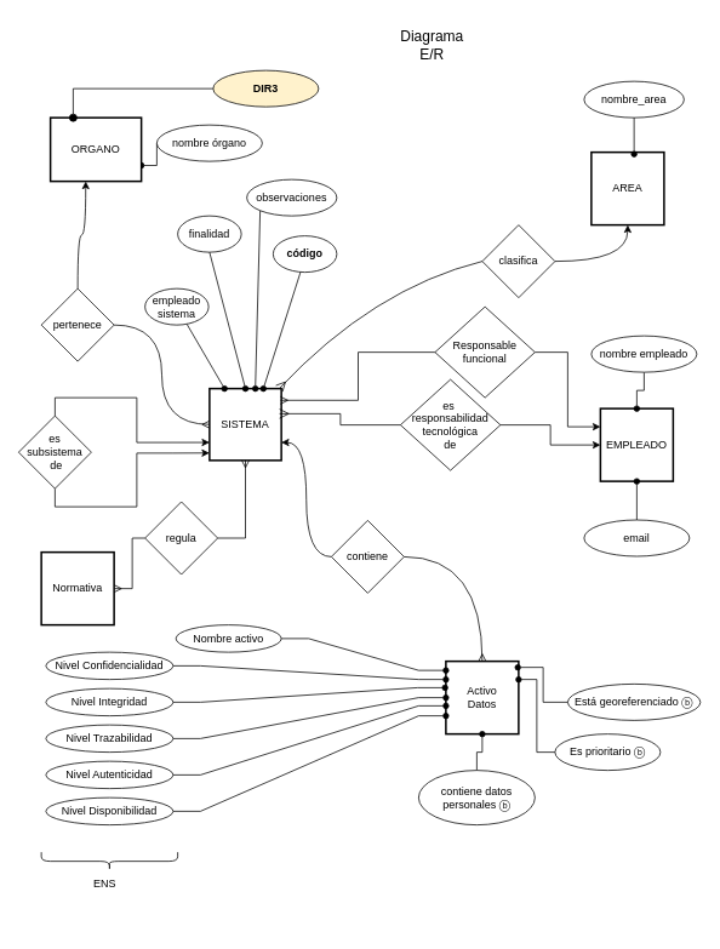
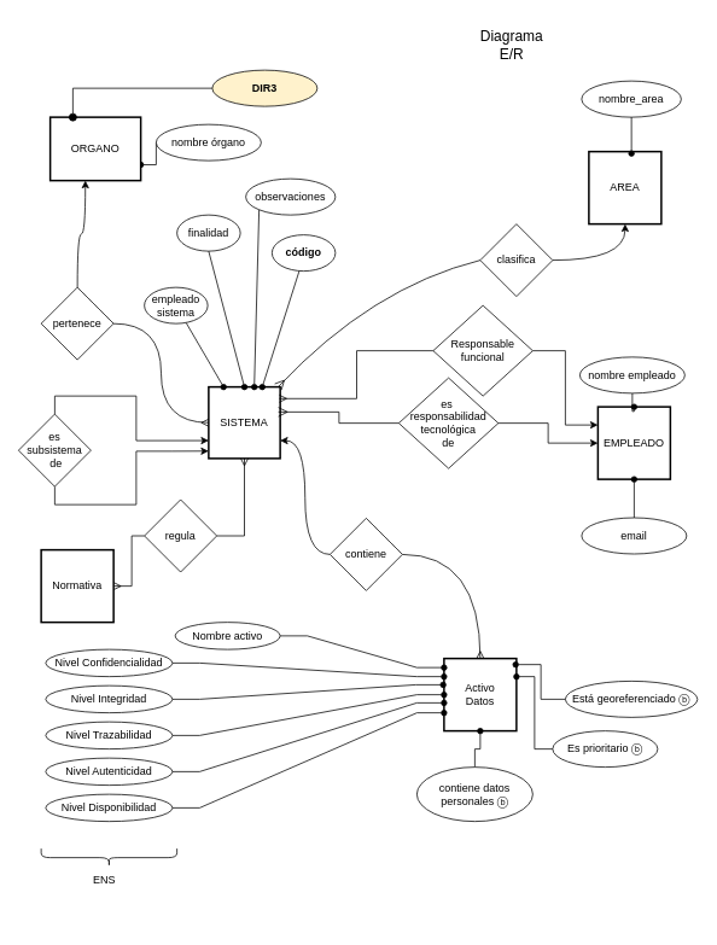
  <mxCell id="0" />
  <mxCell id="1" parent="0" />
  <mxCell id="2" value="" style="endArrow=none;html=1;rounded=0;strokeColor=none;edgeStyle=orthogonalEdgeStyle;curved=1;entryX=0;entryY=0.5;entryDx=0;entryDy=0;" parent="1" source="3" target="26" edge="1"><mxGeometry width="50" height="50" relative="1" as="geometry"><mxPoint x="305" y="299" as="sourcePoint" /><mxPoint x="450" y="427" as="targetPoint" /></mxGeometry></mxCell>
  <mxCell id="3" value="SISTEMA" style="whiteSpace=wrap;html=1;aspect=fixed;strokeWidth=2;" parent="1" vertex="1"><mxGeometry x="230" y="427" width="79" height="79" as="geometry" /></mxCell>
  <mxCell id="4" value="&lt;div&gt;finalidad&lt;/div&gt;" style="ellipse;whiteSpace=wrap;html=1;" parent="1" vertex="1"><mxGeometry x="195" y="237" width="70" height="40" as="geometry" /></mxCell>
  <mxCell id="5" value="observaciones" style="ellipse;whiteSpace=wrap;html=1;" parent="1" vertex="1"><mxGeometry x="271" y="197" width="99" height="40" as="geometry" /></mxCell>
  <mxCell id="6" style="edgeStyle=orthogonalEdgeStyle;rounded=0;orthogonalLoop=1;jettySize=auto;html=1;exitX=1;exitY=0.75;exitDx=0;exitDy=0;entryX=0;entryY=0.5;entryDx=0;entryDy=0;endArrow=none;startFill=1;endFill=0;startArrow=oval;" parent="1" source="7" target="9" edge="1"><mxGeometry relative="1" as="geometry" /></mxCell>
  <mxCell id="7" value="ORGANO" style="whiteSpace=wrap;html=1;aspect=fixed;strokeWidth=2;" parent="1" vertex="1"><mxGeometry x="55" y="129" width="100" height="70" as="geometry" /></mxCell>
  <mxCell id="8" value="&lt;div&gt;pertenece&lt;/div&gt;" style="rhombus;whiteSpace=wrap;html=1;" parent="1" vertex="1"><mxGeometry x="45" y="317" width="80" height="80" as="geometry" /></mxCell>
  <mxCell id="9" value="&lt;div&gt;nombre órgano&lt;/div&gt;" style="ellipse;whiteSpace=wrap;html=1;" parent="1" vertex="1"><mxGeometry x="172" y="137" width="116" height="40" as="geometry" /></mxCell>
  <mxCell id="10" value="" style="endArrow=ERmany;html=1;rounded=0;entryX=0;entryY=0.5;entryDx=0;entryDy=0;exitX=1;exitY=0.5;exitDx=0;exitDy=0;edgeStyle=orthogonalEdgeStyle;curved=1;startArrow=none;startFill=0;endFill=0;" parent="1" source="8" target="3" edge="1"><mxGeometry width="50" height="50" relative="1" as="geometry"><mxPoint x="615" y="339" as="sourcePoint" /><mxPoint x="665" y="289" as="targetPoint" /></mxGeometry></mxCell>
  <mxCell id="11" value="" style="endArrow=none;html=1;rounded=0;entryX=0.5;entryY=0;entryDx=0;entryDy=0;exitX=0.388;exitY=1;exitDx=0;exitDy=0;startArrow=classic;startFill=1;endFill=0;edgeStyle=orthogonalEdgeStyle;curved=1;exitPerimeter=0;" parent="1" source="7" target="8" edge="1"><mxGeometry width="50" height="50" relative="1" as="geometry"><mxPoint x="165" y="339" as="sourcePoint" /><mxPoint x="225" y="299" as="targetPoint" /></mxGeometry></mxCell>
  <mxCell id="12" value="&lt;div&gt;&lt;br&gt;&lt;/div&gt;&lt;div&gt;&lt;br&gt;&lt;/div&gt;" style="edgeLabel;html=1;align=center;verticalAlign=middle;resizable=0;points=[];" parent="11" connectable="0" vertex="1"><mxGeometry x="0.522" y="-3" relative="1" as="geometry"><mxPoint as="offset" /></mxGeometry></mxCell>
  <mxCell id="13" style="edgeStyle=none;curved=1;rounded=0;orthogonalLoop=1;jettySize=auto;html=1;fontSize=12;startSize=8;endSize=8;exitX=0;exitY=0.5;exitDx=0;exitDy=0;exitPerimeter=0;endArrow=ERmany;endFill=0;" parent="1" source="14" target="3" edge="1"><mxGeometry relative="1" as="geometry"><mxPoint x="330" y="427" as="targetPoint" /><mxPoint x="520" y="287" as="sourcePoint" /><Array as="points"><mxPoint x="410" y="317" /></Array></mxGeometry></mxCell>
  <mxCell id="14" value="clasifica" style="rhombus;whiteSpace=wrap;html=1;" parent="1" vertex="1"><mxGeometry x="530" y="247" width="80" height="80" as="geometry" /></mxCell>
  <mxCell id="15" value="AREA" style="whiteSpace=wrap;html=1;aspect=fixed;strokeWidth=2;" parent="1" vertex="1"><mxGeometry x="650" y="167" width="80" height="80" as="geometry" /></mxCell>
  <mxCell id="16" value="nombre_area" style="ellipse;whiteSpace=wrap;html=1;" parent="1" vertex="1"><mxGeometry x="642" y="89" width="110" height="40" as="geometry" /></mxCell>
  <mxCell id="17" value="" style="endArrow=none;html=1;rounded=0;exitX=0.588;exitY=0.025;exitDx=0;exitDy=0;exitPerimeter=0;entryX=0.5;entryY=1;entryDx=0;entryDy=0;endFill=0;startArrow=oval;startFill=1;" parent="1" source="15" target="16" edge="1"><mxGeometry width="50" height="50" relative="1" as="geometry"><mxPoint x="615" y="339" as="sourcePoint" /><mxPoint x="665" y="289" as="targetPoint" /></mxGeometry></mxCell>
  <mxCell id="18" value="" style="endArrow=none;html=1;rounded=0;exitX=0.5;exitY=0;exitDx=0;exitDy=0;entryX=0.5;entryY=1;entryDx=0;entryDy=0;endFill=0;startArrow=oval;startFill=1;" parent="1" source="3" target="4" edge="1"><mxGeometry width="50" height="50" relative="1" as="geometry"><mxPoint x="225" y="259" as="sourcePoint" /><mxPoint x="181" y="226" as="targetPoint" /></mxGeometry></mxCell>
  <mxCell id="19" value="" style="endArrow=none;html=1;rounded=0;exitX=0.638;exitY=0;exitDx=0;exitDy=0;entryX=0;entryY=1;entryDx=0;entryDy=0;exitPerimeter=0;endFill=0;startArrow=oval;startFill=1;" parent="1" source="3" target="5" edge="1"><mxGeometry width="50" height="50" relative="1" as="geometry"><mxPoint x="257" y="256" as="sourcePoint" /><mxPoint x="260" y="199" as="targetPoint" /></mxGeometry></mxCell>
  <mxCell id="20" value="" style="endArrow=classic;html=1;rounded=0;exitX=1;exitY=0.5;exitDx=0;exitDy=0;entryX=0.5;entryY=1;entryDx=0;entryDy=0;endFill=1;edgeStyle=orthogonalEdgeStyle;curved=1;" parent="1" source="14" target="15" edge="1"><mxGeometry width="50" height="50" relative="1" as="geometry"><mxPoint x="305" y="299" as="sourcePoint" /><mxPoint x="455" y="299" as="targetPoint" /></mxGeometry></mxCell>
- <mxCell id="21" value="&lt;font style=&quot;font-size: 16px;&quot;&gt;Diagrama E/R&lt;/font&gt;" style="text;strokeColor=none;align=center;fillColor=none;html=1;verticalAlign=middle;whiteSpace=wrap;rounded=0;" parent="1" vertex="1"><mxGeometry x="430" y="20" width="90" height="57" as="geometry" /></mxCell>
+ <mxCell id="21" value="&lt;font style=&quot;font-size: 16px;&quot;&gt;Diagrama E/R&lt;/font&gt;" style="text;strokeColor=none;align=center;fillColor=none;html=1;verticalAlign=middle;whiteSpace=wrap;rounded=0;" parent="1" vertex="1"><mxGeometry x="520" y="20" width="90" height="57" as="geometry" /></mxCell>
  <mxCell id="22" value="código" style="ellipse;whiteSpace=wrap;html=1;fontStyle=1" parent="1" vertex="1"><mxGeometry x="300" y="259" width="70" height="40" as="geometry" /></mxCell>
  <mxCell id="23" value="" style="endArrow=none;html=1;rounded=0;endFill=0;startArrow=oval;startFill=1;exitX=0.75;exitY=0;exitDx=0;exitDy=0;" parent="1" source="3" edge="1"><mxGeometry width="50" height="50" relative="1" as="geometry"><mxPoint x="293" y="260" as="sourcePoint" /><mxPoint x="330" y="299" as="targetPoint" /></mxGeometry></mxCell>
  <mxCell id="24" style="edgeStyle=elbowEdgeStyle;rounded=0;orthogonalLoop=1;jettySize=auto;html=1;entryX=0.975;entryY=0.35;entryDx=0;entryDy=0;fontSize=12;startSize=8;endSize=8;endArrow=ERmany;endFill=0;startArrow=none;startFill=0;entryPerimeter=0;" parent="1" source="26" target="3" edge="1"><mxGeometry relative="1" as="geometry" /></mxCell>
  <mxCell id="25" style="edgeStyle=elbowEdgeStyle;rounded=0;orthogonalLoop=1;jettySize=auto;html=1;entryX=0;entryY=0.5;entryDx=0;entryDy=0;exitX=1;exitY=0.5;exitDx=0;exitDy=0;" parent="1" source="26" target="27" edge="1"><mxGeometry relative="1" as="geometry"><Array as="points"><mxPoint x="605" y="489" /></Array></mxGeometry></mxCell>
  <mxCell id="26" value="&lt;div&gt;es&amp;nbsp;&lt;/div&gt;&lt;div&gt;responsabilidad&lt;/div&gt;&lt;div&gt;tecnológica&lt;/div&gt;&lt;div&gt;de&lt;/div&gt;" style="rhombus;whiteSpace=wrap;html=1;" parent="1" vertex="1"><mxGeometry x="440" y="417" width="110" height="100" as="geometry" /></mxCell>
  <mxCell id="27" value="EMPLEADO" style="whiteSpace=wrap;html=1;aspect=fixed;strokeWidth=2;" parent="1" vertex="1"><mxGeometry x="660" y="449" width="80" height="80" as="geometry" /></mxCell>
  <mxCell id="28" style="edgeStyle=orthogonalEdgeStyle;rounded=0;orthogonalLoop=1;jettySize=auto;html=1;entryX=0.25;entryY=0;entryDx=0;entryDy=0;fontSize=12;startSize=8;endSize=8;endArrow=oval;endFill=1;" parent="1" source="29" target="7" edge="1"><mxGeometry relative="1" as="geometry" /></mxCell>
  <mxCell id="29" value="DIR3" style="ellipse;whiteSpace=wrap;html=1;fontStyle=1;fillColor=#fff2cc;" parent="1" vertex="1"><mxGeometry x="234" y="77" width="116" height="40" as="geometry" /></mxCell>
  <mxCell id="30" style="edgeStyle=orthogonalEdgeStyle;rounded=0;orthogonalLoop=1;jettySize=auto;html=1;entryX=0.5;entryY=0;entryDx=0;entryDy=0;endArrow=oval;startFill=0;endFill=1;" parent="1" source="31" target="27" edge="1"><mxGeometry relative="1" as="geometry" /></mxCell>
- <mxCell id="31" value="&lt;div&gt;nombre empleado&lt;/div&gt;" style="ellipse;whiteSpace=wrap;html=1;" parent="1" vertex="1"><mxGeometry x="650" y="369" width="116" height="40" as="geometry" /></mxCell>
+ <mxCell id="31" value="&lt;div&gt;nombre empleado&lt;/div&gt;" style="ellipse;whiteSpace=wrap;html=1;" parent="1" vertex="1"><mxGeometry x="640" y="394" width="116" height="40" as="geometry" /></mxCell>
  <mxCell id="32" style="edgeStyle=orthogonalEdgeStyle;rounded=0;orthogonalLoop=1;jettySize=auto;html=1;entryX=0.5;entryY=1;entryDx=0;entryDy=0;endArrow=oval;startFill=0;endFill=1;" parent="1" source="33" target="27" edge="1"><mxGeometry relative="1" as="geometry" /></mxCell>
  <mxCell id="33" value="&lt;div&gt;email&lt;/div&gt;" style="ellipse;whiteSpace=wrap;html=1;" parent="1" vertex="1"><mxGeometry x="642" y="571.5" width="116" height="40" as="geometry" /></mxCell>
  <mxCell id="34" value="&lt;div&gt;Activo&lt;/div&gt;&lt;div&gt;Datos&lt;/div&gt;" style="whiteSpace=wrap;html=1;aspect=fixed;strokeWidth=2;" parent="1" vertex="1"><mxGeometry x="490" y="727" width="80" height="80" as="geometry" /></mxCell>
  <mxCell id="35" style="edgeStyle=orthogonalEdgeStyle;rounded=0;orthogonalLoop=1;jettySize=auto;html=1;entryX=1;entryY=0.75;entryDx=0;entryDy=0;curved=1;" parent="1" source="37" target="3" edge="1"><mxGeometry relative="1" as="geometry" /></mxCell>
  <mxCell id="36" style="edgeStyle=orthogonalEdgeStyle;rounded=0;orthogonalLoop=1;jettySize=auto;html=1;entryX=0.5;entryY=0;entryDx=0;entryDy=0;endArrow=ERmany;startFill=0;curved=1;startArrow=none;endFill=0;" parent="1" source="37" target="34" edge="1"><mxGeometry relative="1" as="geometry" /></mxCell>
  <mxCell id="37" value="contiene" style="rhombus;whiteSpace=wrap;html=1;" parent="1" vertex="1"><mxGeometry x="364" y="572" width="80" height="80" as="geometry" /></mxCell>
  <mxCell id="38" style="edgeStyle=entityRelationEdgeStyle;rounded=0;orthogonalLoop=1;jettySize=auto;html=1;endArrow=oval;endFill=1;" parent="1" source="39" edge="1"><mxGeometry relative="1" as="geometry"><mxPoint x="490" y="737" as="targetPoint" /></mxGeometry></mxCell>
  <mxCell id="39" value="&lt;div&gt;Nombre activo&lt;/div&gt;" style="ellipse;whiteSpace=wrap;html=1;" parent="1" vertex="1"><mxGeometry x="193" y="687" width="116" height="30" as="geometry" /></mxCell>
  <mxCell id="40" style="edgeStyle=entityRelationEdgeStyle;rounded=0;orthogonalLoop=1;jettySize=auto;html=1;entryX=0;entryY=0.25;entryDx=0;entryDy=0;endArrow=oval;endFill=1;" parent="1" source="41" target="34" edge="1"><mxGeometry relative="1" as="geometry" /></mxCell>
  <mxCell id="41" value="&lt;div&gt;Nivel Confidencialidad&lt;/div&gt;" style="ellipse;whiteSpace=wrap;html=1;" parent="1" vertex="1"><mxGeometry x="50" y="717" width="140" height="30" as="geometry" /></mxCell>
  <mxCell id="42" value="" style="endArrow=none;html=1;rounded=0;endFill=0;startArrow=oval;startFill=1;" parent="1" source="3" target="43" edge="1"><mxGeometry width="50" height="50" relative="1" as="geometry"><mxPoint x="284" y="427" as="sourcePoint" /><mxPoint x="330" y="299" as="targetPoint" /></mxGeometry></mxCell>
  <mxCell id="43" value="empleado sistema" style="ellipse;whiteSpace=wrap;html=1;" parent="1" vertex="1"><mxGeometry x="159" y="317" width="70" height="40" as="geometry" /></mxCell>
  <mxCell id="44" style="edgeStyle=orthogonalEdgeStyle;rounded=0;orthogonalLoop=1;jettySize=auto;html=1;entryX=0.5;entryY=1;entryDx=0;entryDy=0;endArrow=oval;endFill=1;" parent="1" source="45" target="34" edge="1"><mxGeometry relative="1" as="geometry" /></mxCell>
  <mxCell id="45" value="contiene datos personales&amp;nbsp;&lt;span style=&quot;background-color: transparent; color: light-dark(rgb(0, 0, 0), rgb(255, 255, 255));&quot;&gt;ⓑ&lt;/span&gt;" style="ellipse;whiteSpace=wrap;html=1;" parent="1" vertex="1"><mxGeometry x="460" y="847" width="128" height="60" as="geometry" /></mxCell>
  <mxCell id="46" value="&lt;div&gt;Nivel Integridad&lt;/div&gt;" style="ellipse;whiteSpace=wrap;html=1;" parent="1" vertex="1"><mxGeometry x="50" y="757" width="140" height="30" as="geometry" /></mxCell>
  <mxCell id="47" style="edgeStyle=entityRelationEdgeStyle;rounded=0;orthogonalLoop=1;jettySize=auto;html=1;entryX=-0.012;entryY=0.363;entryDx=0;entryDy=0;entryPerimeter=0;endArrow=oval;endFill=1;" parent="1" source="46" target="34" edge="1"><mxGeometry relative="1" as="geometry"><mxPoint x="440" y="781" as="targetPoint" /></mxGeometry></mxCell>
  <mxCell id="48" style="edgeStyle=entityRelationEdgeStyle;rounded=0;orthogonalLoop=1;jettySize=auto;html=1;entryX=0;entryY=0.5;entryDx=0;entryDy=0;endArrow=oval;endFill=1;" parent="1" source="49" target="34" edge="1"><mxGeometry relative="1" as="geometry" /></mxCell>
  <mxCell id="49" value="&lt;div&gt;Nivel Trazabilidad&lt;/div&gt;" style="ellipse;whiteSpace=wrap;html=1;" parent="1" vertex="1"><mxGeometry x="50" y="797" width="140" height="30" as="geometry" /></mxCell>
  <mxCell id="50" value="&lt;div&gt;Nivel Autenticidad&lt;/div&gt;" style="ellipse;whiteSpace=wrap;html=1;" parent="1" vertex="1"><mxGeometry x="50" y="837" width="140" height="30" as="geometry" /></mxCell>
  <mxCell id="51" style="edgeStyle=entityRelationEdgeStyle;rounded=0;orthogonalLoop=1;jettySize=auto;html=1;endArrow=oval;endFill=1;elbow=vertical;" parent="1" source="50" edge="1"><mxGeometry relative="1" as="geometry"><mxPoint x="490" y="776" as="targetPoint" /></mxGeometry></mxCell>
  <mxCell id="52" style="edgeStyle=entityRelationEdgeStyle;rounded=0;orthogonalLoop=1;jettySize=auto;html=1;entryX=0;entryY=0.75;entryDx=0;entryDy=0;endArrow=oval;endFill=1;exitX=1;exitY=0.5;exitDx=0;exitDy=0;" parent="1" source="53" target="34" edge="1"><mxGeometry relative="1" as="geometry" /></mxCell>
  <mxCell id="53" value="&lt;div&gt;Nivel Disponibilidad&lt;/div&gt;" style="ellipse;whiteSpace=wrap;html=1;" parent="1" vertex="1"><mxGeometry x="50" y="877" width="140" height="30" as="geometry" /></mxCell>
  <mxCell id="54" value="" style="shape=curlyBracket;whiteSpace=wrap;html=1;rounded=1;labelPosition=left;verticalLabelPosition=middle;align=right;verticalAlign=middle;rotation=-90;" parent="1" vertex="1"><mxGeometry x="110" y="872" width="20" height="150" as="geometry" /></mxCell>
  <mxCell id="55" value="ENS" style="text;html=1;align=center;verticalAlign=middle;whiteSpace=wrap;rounded=0;" parent="1" vertex="1"><mxGeometry x="85" y="957" width="60" height="30" as="geometry" /></mxCell>
  <mxCell id="56" style="edgeStyle=orthogonalEdgeStyle;rounded=0;orthogonalLoop=1;jettySize=auto;html=1;entryX=0;entryY=0.25;entryDx=0;entryDy=0;" parent="1" source="57" target="27" edge="1"><mxGeometry relative="1" as="geometry" /></mxCell>
  <mxCell id="57" value="&lt;div&gt;Responsable&lt;/div&gt;&lt;div&gt;funcional&lt;/div&gt;" style="rhombus;whiteSpace=wrap;html=1;" parent="1" vertex="1"><mxGeometry x="478" y="337" width="110" height="100" as="geometry" /></mxCell>
  <mxCell id="58" style="edgeStyle=orthogonalEdgeStyle;rounded=0;orthogonalLoop=1;jettySize=auto;html=1;entryX=0.988;entryY=0.163;entryDx=0;entryDy=0;entryPerimeter=0;startArrow=none;startFill=0;endArrow=ERmany;endFill=0;" parent="1" source="57" target="3" edge="1"><mxGeometry relative="1" as="geometry" /></mxCell>
  <mxCell id="59" style="edgeStyle=orthogonalEdgeStyle;rounded=0;orthogonalLoop=1;jettySize=auto;html=1;entryX=0;entryY=0.5;entryDx=0;entryDy=0;startArrow=ERmany;startFill=0;endArrow=none;endFill=0;" parent="1" source="60" target="62" edge="1"><mxGeometry relative="1" as="geometry" /></mxCell>
  <mxCell id="60" value="Normativa" style="whiteSpace=wrap;html=1;aspect=fixed;strokeWidth=2;" parent="1" vertex="1"><mxGeometry x="45" y="607" width="80" height="80" as="geometry" /></mxCell>
  <mxCell id="61" style="edgeStyle=orthogonalEdgeStyle;rounded=0;orthogonalLoop=1;jettySize=auto;html=1;entryX=0.5;entryY=1;entryDx=0;entryDy=0;exitX=1;exitY=0.5;exitDx=0;exitDy=0;startArrow=none;startFill=0;endArrow=ERmany;endFill=0;" parent="1" source="62" target="3" edge="1"><mxGeometry relative="1" as="geometry" /></mxCell>
  <mxCell id="62" value="&lt;div&gt;regula&lt;/div&gt;" style="rhombus;whiteSpace=wrap;html=1;" parent="1" vertex="1"><mxGeometry x="159" y="551.5" width="80" height="80" as="geometry" /></mxCell>
  <mxCell id="63" style="edgeStyle=orthogonalEdgeStyle;rounded=0;orthogonalLoop=1;jettySize=auto;html=1;entryX=1;entryY=0.25;entryDx=0;entryDy=0;endArrow=oval;endFill=1;" parent="1" source="64" target="34" edge="1"><mxGeometry relative="1" as="geometry" /></mxCell>
  <mxCell id="64" value="&lt;div&gt;Es prioritario&amp;nbsp;&lt;span style=&quot;background-color: transparent; color: light-dark(rgb(0, 0, 0), rgb(255, 255, 255));&quot;&gt;ⓑ&lt;/span&gt;&lt;/div&gt;" style="ellipse;whiteSpace=wrap;html=1;" parent="1" vertex="1"><mxGeometry x="610" y="807" width="116" height="40" as="geometry" /></mxCell>
  <mxCell id="65" value="&lt;div&gt;Está georeferenciado&amp;nbsp;&lt;span style=&quot;background-color: transparent; color: light-dark(rgb(0, 0, 0), rgb(255, 255, 255));&quot;&gt;ⓑ&lt;/span&gt;&lt;/div&gt;" style="ellipse;whiteSpace=wrap;html=1;" parent="1" vertex="1"><mxGeometry x="624" y="752" width="146" height="40" as="geometry" /></mxCell>
  <mxCell id="66" style="edgeStyle=orthogonalEdgeStyle;rounded=0;orthogonalLoop=1;jettySize=auto;html=1;entryX=0.989;entryY=0.084;entryDx=0;entryDy=0;entryPerimeter=0;endArrow=oval;endFill=1;" parent="1" source="65" target="34" edge="1"><mxGeometry relative="1" as="geometry" /></mxCell>
  <mxCell id="67" style="edgeStyle=orthogonalEdgeStyle;rounded=0;orthogonalLoop=1;jettySize=auto;html=1;exitX=0.5;exitY=1;exitDx=0;exitDy=0;entryX=-0.001;entryY=0.897;entryDx=0;entryDy=0;entryPerimeter=0;" edge="1" parent="1" source="68" target="3"><mxGeometry relative="1" as="geometry"><mxPoint x="120" y="567" as="targetPoint" /><Array as="points"><mxPoint x="60" y="557" /><mxPoint x="150" y="557" /><mxPoint x="150" y="498" /><mxPoint x="190" y="498" /></Array></mxGeometry></mxCell>
  <mxCell id="68" value="es &lt;br&gt;subsistema&lt;br&gt;&amp;nbsp;de" style="rhombus;whiteSpace=wrap;html=1;" vertex="1" parent="1"><mxGeometry x="20" y="457" width="80" height="80" as="geometry" /></mxCell>
  <mxCell id="69" style="edgeStyle=orthogonalEdgeStyle;rounded=0;orthogonalLoop=1;jettySize=auto;html=1;exitX=0.5;exitY=0;exitDx=0;exitDy=0;entryX=0;entryY=0.75;entryDx=0;entryDy=0;" edge="1" parent="1" source="68" target="3"><mxGeometry relative="1" as="geometry"><mxPoint x="228" y="487" as="targetPoint" /><Array as="points"><mxPoint x="60" y="437" /><mxPoint x="150" y="437" /><mxPoint x="150" y="486" /></Array></mxGeometry></mxCell>
